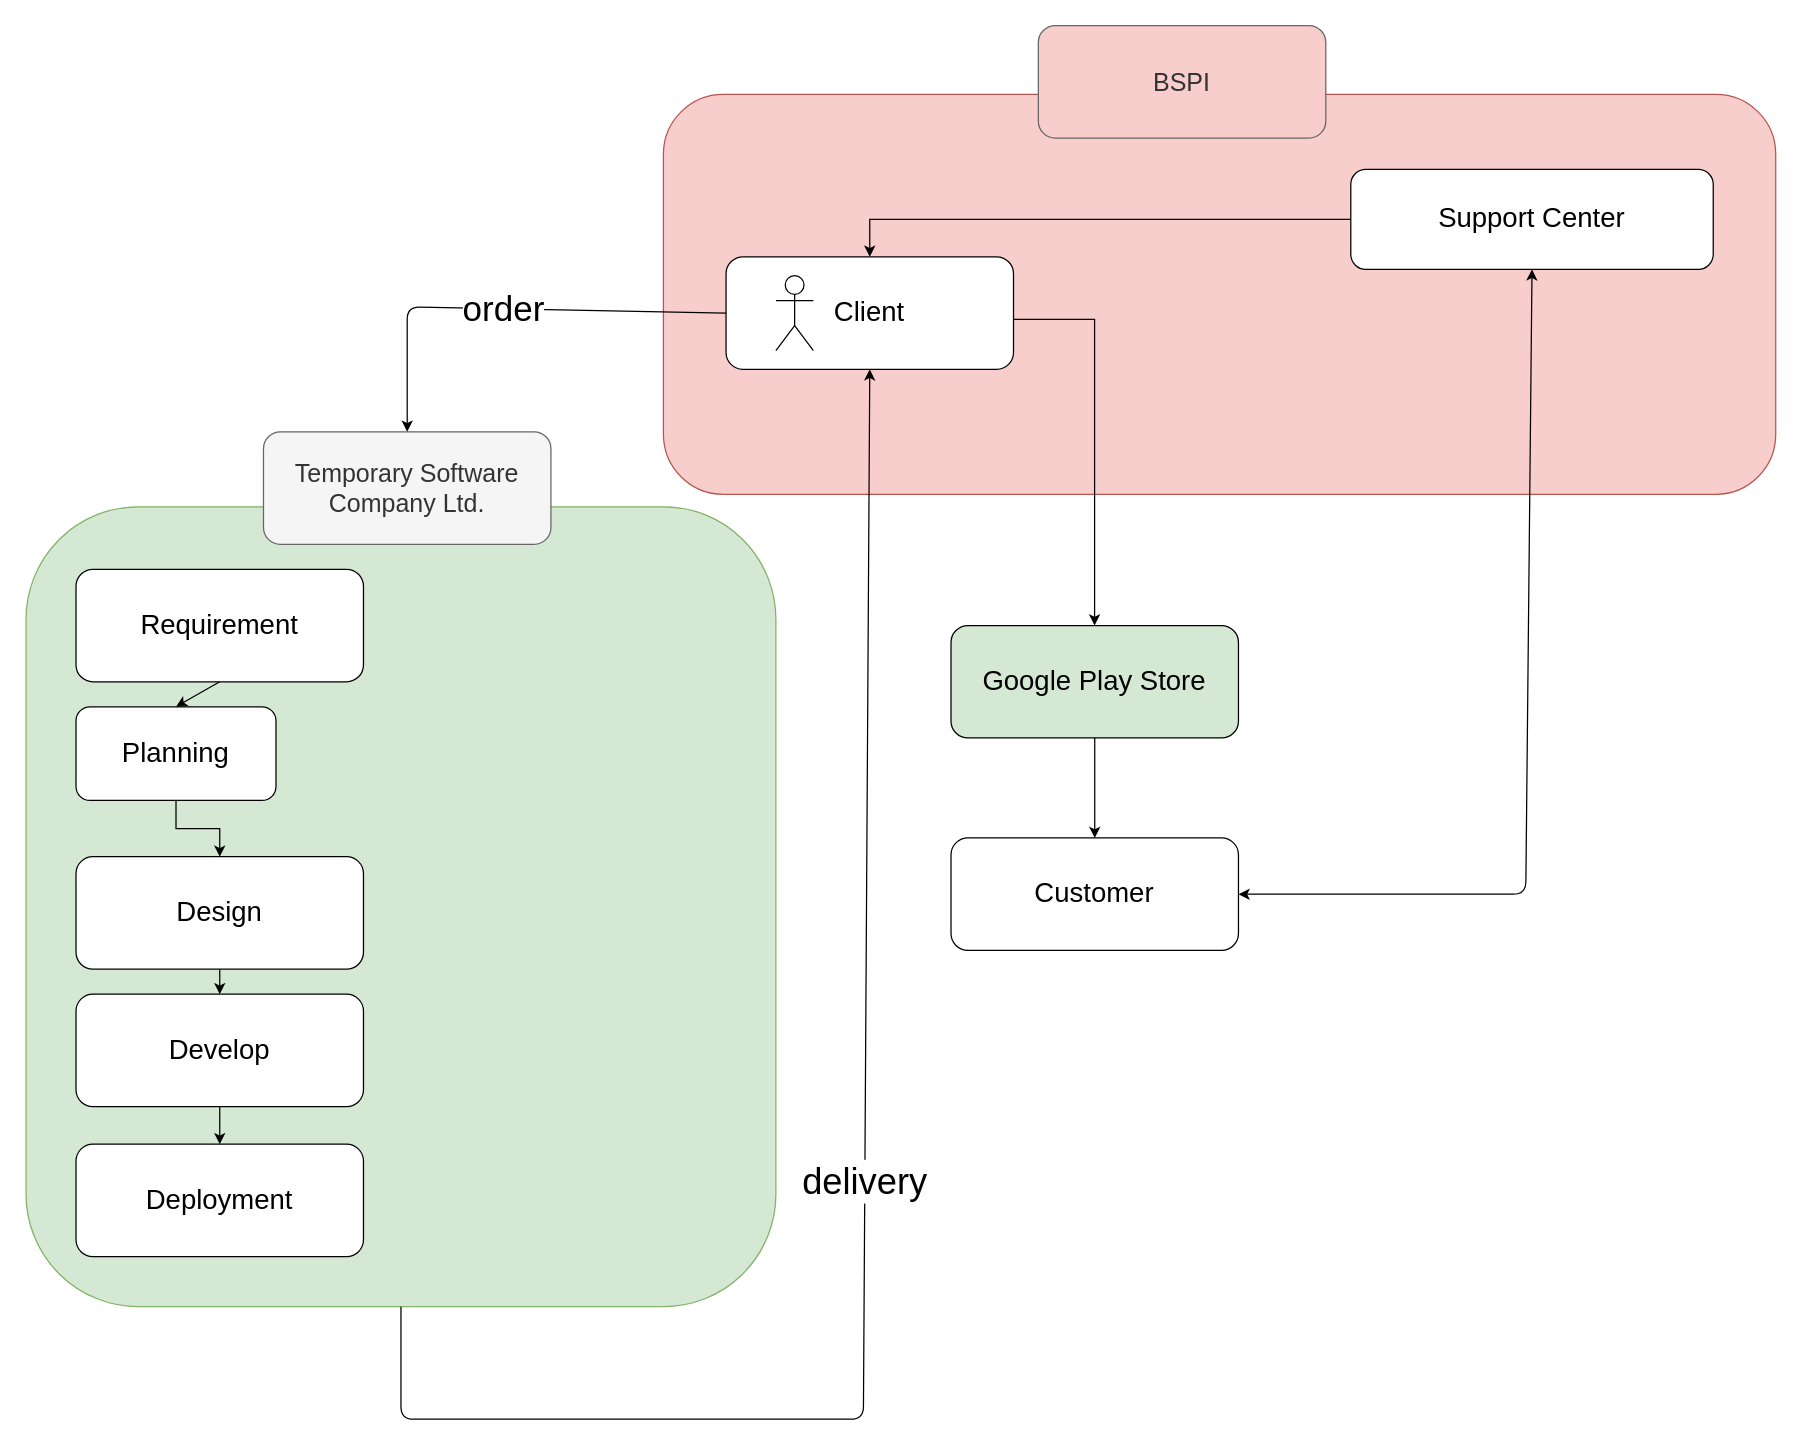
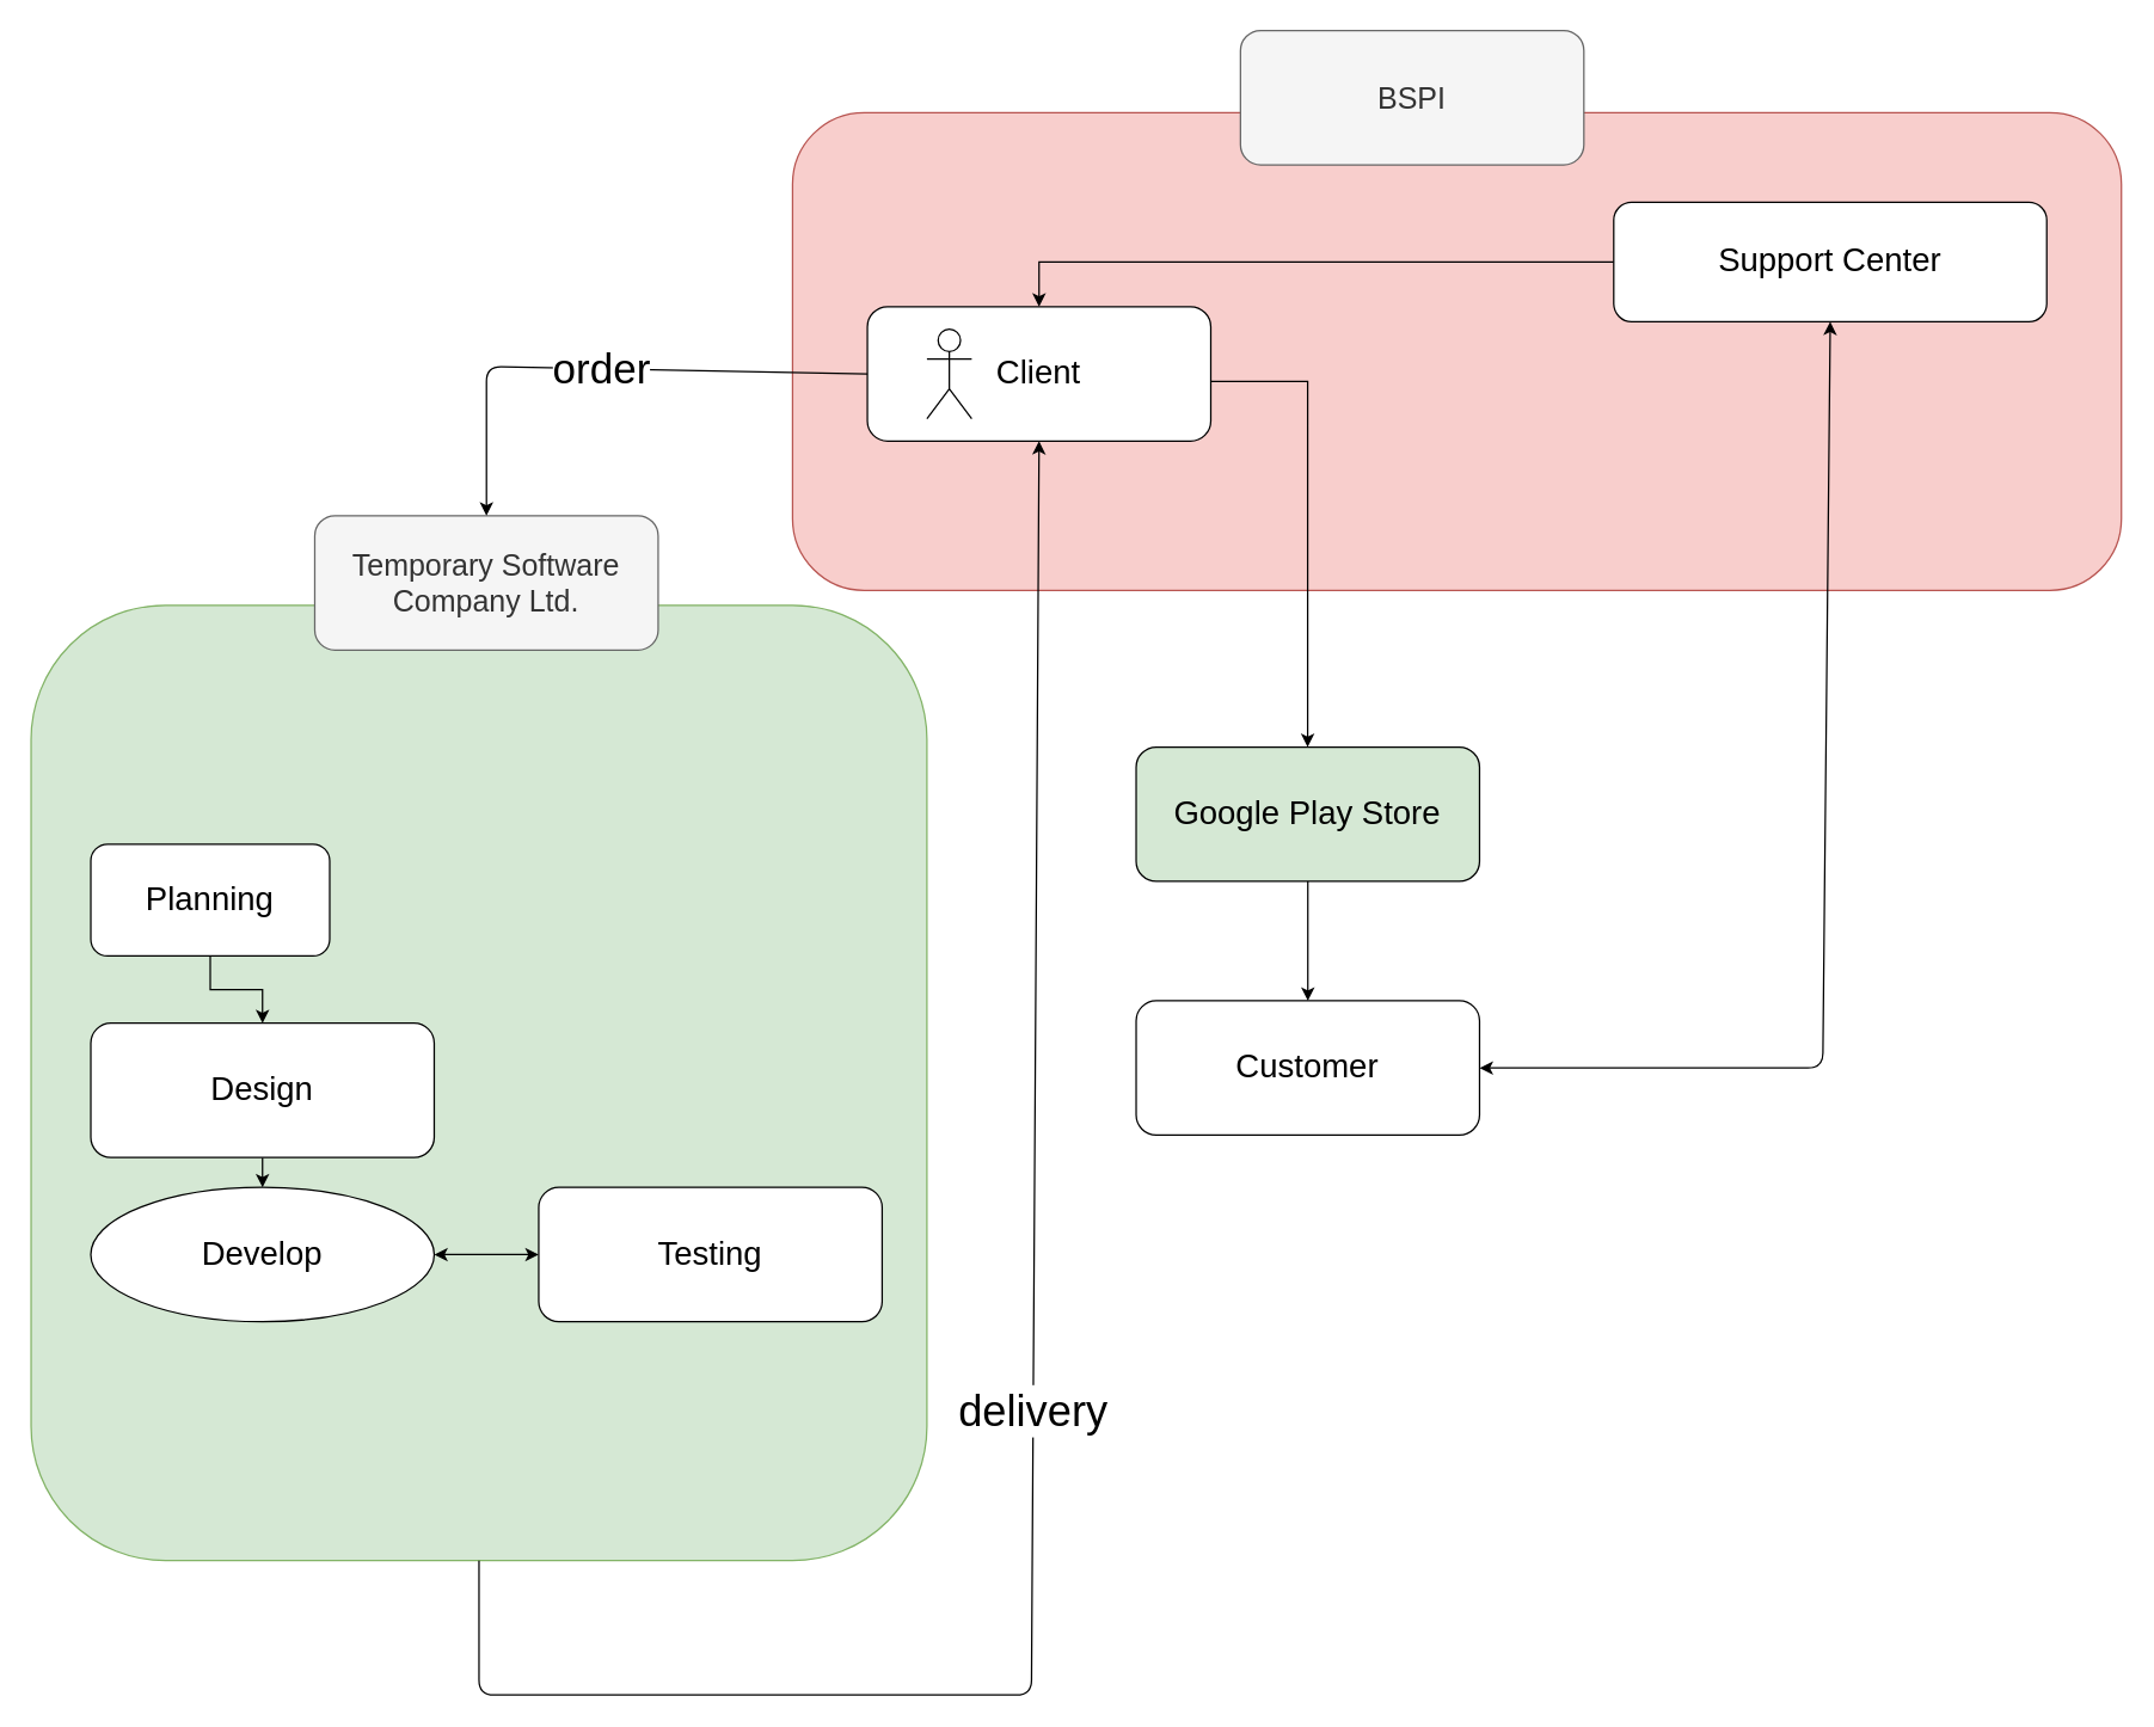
  <mxCell id="0" />
  <mxCell id="1" parent="0" />
  <mxCell id="2" value="" style="rounded=1;whiteSpace=wrap;html=1;fontSize=22;fillColor=#f8cecc;strokeColor=#b85450;" parent="1" vertex="1"><mxGeometry x="530" y="75" width="890" height="320" as="geometry" /></mxCell>
  <mxCell id="3" value="" style="rounded=1;whiteSpace=wrap;html=1;fillColor=#d5e8d4;strokeColor=#82b366;" parent="1" vertex="1"><mxGeometry x="20" y="405" width="600" height="640" as="geometry" /></mxCell>
  <mxCell id="4" value="Temporary Software Company Ltd." style="rounded=1;whiteSpace=wrap;html=1;fontSize=20;fillColor=#f5f5f5;strokeColor=#666666;fontColor=#333333;" parent="1" vertex="1"><mxGeometry x="210" y="345" width="230" height="90" as="geometry" /></mxCell>
- <mxCell id="5" value="&lt;div style=&quot;font-size: 22px;&quot;&gt;Requirement&lt;/div&gt;" style="rounded=1;whiteSpace=wrap;html=1;fontSize=22;" parent="1" vertex="1"><mxGeometry x="60" y="455" width="230" height="90" as="geometry" /></mxCell>
  <mxCell id="6" style="edgeStyle=orthogonalEdgeStyle;rounded=0;orthogonalLoop=1;jettySize=auto;html=1;exitX=0.5;exitY=1;exitDx=0;exitDy=0;entryX=0.5;entryY=0;entryDx=0;entryDy=0;fontSize=22;" parent="1" source="7" target="9" edge="1"><mxGeometry relative="1" as="geometry" /></mxCell>
  <mxCell id="7" value="&lt;div style=&quot;font-size: 22px;&quot;&gt;Planning&lt;/div&gt;" style="rounded=1;whiteSpace=wrap;html=1;fontSize=22;" parent="1" vertex="1"><mxGeometry x="60" y="565" width="160" height="75" as="geometry" /></mxCell>
  <mxCell id="8" style="edgeStyle=orthogonalEdgeStyle;rounded=0;orthogonalLoop=1;jettySize=auto;html=1;exitX=0.5;exitY=1;exitDx=0;exitDy=0;entryX=0.5;entryY=0;entryDx=0;entryDy=0;fontSize=22;" parent="1" source="9" target="11" edge="1"><mxGeometry relative="1" as="geometry" /></mxCell>
  <mxCell id="9" value="Design" style="rounded=1;whiteSpace=wrap;html=1;fontSize=22;" parent="1" vertex="1"><mxGeometry x="60" y="685" width="230" height="90" as="geometry" /></mxCell>
- <mxCell id="10" style="edgeStyle=orthogonalEdgeStyle;rounded=0;orthogonalLoop=1;jettySize=auto;html=1;exitX=0.5;exitY=1;exitDx=0;exitDy=0;entryX=0.5;entryY=0;entryDx=0;entryDy=0;fontSize=22;" parent="1" source="11" target="13" edge="1"><mxGeometry relative="1" as="geometry" /></mxCell>
- <mxCell id="11" value="&lt;div style=&quot;font-size: 22px;&quot;&gt;Develop&lt;/div&gt;" style="rounded=1;whiteSpace=wrap;html=1;fontSize=22;" parent="1" vertex="1"><mxGeometry x="60" y="795" width="230" height="90" as="geometry" /></mxCell>
- <mxCell id="13" value="Deployment" style="rounded=1;whiteSpace=wrap;html=1;fontSize=22;" parent="1" vertex="1"><mxGeometry x="60" y="915" width="230" height="90" as="geometry" /></mxCell>
+ <mxCell id="11" value="&lt;div style=&quot;font-size: 22px;&quot;&gt;Develop&lt;/div&gt;" style="ellipse;whiteSpace=wrap;html=1;fontSize=22;" parent="1" vertex="1"><mxGeometry x="60" y="795" width="230" height="90" as="geometry" /></mxCell>
+ <mxCell id="12" value="Testing" style="rounded=1;whiteSpace=wrap;html=1;fontSize=22;" parent="1" vertex="1"><mxGeometry x="360" y="795" width="230" height="90" as="geometry" /></mxCell>
+ <mxCell id="14" value="" style="endArrow=classic;startArrow=classic;html=1;entryX=0;entryY=0.5;entryDx=0;entryDy=0;exitX=1;exitY=0.5;exitDx=0;exitDy=0;" parent="1" source="11" target="12" edge="1"><mxGeometry width="50" height="50" relative="1" as="geometry"><mxPoint x="60" y="1075" as="sourcePoint" /><mxPoint x="110" y="1025" as="targetPoint" /></mxGeometry></mxCell>
  <mxCell id="15" value="" style="edgeStyle=orthogonalEdgeStyle;rounded=0;orthogonalLoop=1;jettySize=auto;html=1;" parent="1" target="18" edge="1"><mxGeometry relative="1" as="geometry"><mxPoint x="695" y="285" as="sourcePoint" /><Array as="points"><mxPoint x="695" y="255" /><mxPoint x="875" y="255" /></Array></mxGeometry></mxCell>
  <mxCell id="16" value="Client" style="rounded=1;whiteSpace=wrap;html=1;fontSize=22;" parent="1" vertex="1"><mxGeometry x="580.118" y="205" width="230" height="90" as="geometry" /></mxCell>
  <mxCell id="17" value="" style="edgeStyle=orthogonalEdgeStyle;rounded=0;orthogonalLoop=1;jettySize=auto;html=1;" parent="1" source="18" target="19" edge="1"><mxGeometry relative="1" as="geometry" /></mxCell>
  <mxCell id="18" value="&lt;div style=&quot;font-size: 22px;&quot;&gt;Google Play Store&lt;/div&gt;" style="rounded=1;whiteSpace=wrap;html=1;fontSize=22;fillColor=#d5e8d4;" parent="1" vertex="1"><mxGeometry x="760.118" y="500" width="230" height="90" as="geometry" /></mxCell>
  <mxCell id="19" value="Customer" style="rounded=1;whiteSpace=wrap;html=1;fontSize=22;" parent="1" vertex="1"><mxGeometry x="760.118" y="670" width="230" height="90" as="geometry" /></mxCell>
  <mxCell id="20" value="order" style="endArrow=classic;html=1;exitX=0;exitY=0.5;exitDx=0;exitDy=0;entryX=0.5;entryY=0;entryDx=0;entryDy=0;fontSize=28;" parent="1" source="16" target="4" edge="1"><mxGeometry width="50" height="50" relative="1" as="geometry"><mxPoint x="20" y="1125" as="sourcePoint" /><mxPoint x="70" y="1075" as="targetPoint" /><Array as="points"><mxPoint x="325" y="245" /></Array></mxGeometry></mxCell>
  <mxCell id="21" value="delivery" style="endArrow=classic;html=1;exitX=0.5;exitY=1;exitDx=0;exitDy=0;entryX=0.5;entryY=1;entryDx=0;entryDy=0;fontSize=29;" parent="1" source="3" target="16" edge="1"><mxGeometry width="50" height="50" relative="1" as="geometry"><mxPoint x="20" y="1115" as="sourcePoint" /><mxPoint x="790" y="995" as="targetPoint" /><Array as="points"><mxPoint x="320" y="1135" /><mxPoint x="690" y="1135" /></Array></mxGeometry></mxCell>
- <mxCell id="22" value="" style="endArrow=classic;html=1;fontSize=22;entryX=0.5;entryY=0;entryDx=0;entryDy=0;exitX=0.5;exitY=1;exitDx=0;exitDy=0;" parent="1" source="5" target="7" edge="1"><mxGeometry width="50" height="50" relative="1" as="geometry"><mxPoint x="20" y="1255" as="sourcePoint" /><mxPoint x="70" y="1205" as="targetPoint" /></mxGeometry></mxCell>
  <mxCell id="23" style="edgeStyle=orthogonalEdgeStyle;rounded=0;orthogonalLoop=1;jettySize=auto;html=1;exitX=0;exitY=0.5;exitDx=0;exitDy=0;entryX=0.5;entryY=0;entryDx=0;entryDy=0;fontSize=22;" parent="1" source="24" target="16" edge="1"><mxGeometry relative="1" as="geometry" /></mxCell>
  <mxCell id="24" value="&lt;div&gt;Support Center&lt;/div&gt;" style="rounded=1;whiteSpace=wrap;html=1;fontSize=22;" parent="1" vertex="1"><mxGeometry x="1080" y="135" width="290" height="80" as="geometry" /></mxCell>
  <mxCell id="25" value="" style="endArrow=classic;startArrow=classic;html=1;fontSize=22;entryX=1;entryY=0.5;entryDx=0;entryDy=0;exitX=0.5;exitY=1;exitDx=0;exitDy=0;" parent="1" source="24" target="19" edge="1"><mxGeometry width="50" height="50" relative="1" as="geometry"><mxPoint x="20" y="1215" as="sourcePoint" /><mxPoint x="70" y="1165" as="targetPoint" /><Array as="points"><mxPoint x="1220" y="715" /></Array></mxGeometry></mxCell>
- <mxCell id="26" value="BSPI" style="rounded=1;whiteSpace=wrap;html=1;fontSize=20;fillColor=#f8cecc;strokeColor=#666666;fontColor=#333333;" parent="1" vertex="1"><mxGeometry x="830" y="20" width="230" height="90" as="geometry" /></mxCell>
+ <mxCell id="26" value="BSPI" style="rounded=1;whiteSpace=wrap;html=1;fontSize=20;fillColor=#f5f5f5;strokeColor=#666666;fontColor=#333333;" parent="1" vertex="1"><mxGeometry x="830" y="20" width="230" height="90" as="geometry" /></mxCell>
  <mxCell id="27" value="" style="shape=umlActor;verticalLabelPosition=bottom;labelBackgroundColor=#ffffff;verticalAlign=top;html=1;outlineConnect=0;" vertex="1" parent="1"><mxGeometry x="620" y="220" width="30" height="60" as="geometry" /></mxCell>
